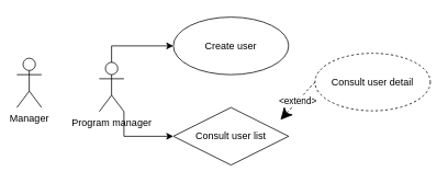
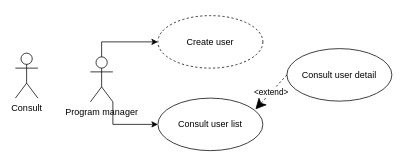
  <mxCell id="0" />
  <mxCell id="1" parent="0" />
- <mxCell id="2" value="Create user" style="ellipse;whiteSpace=wrap;html=1;" vertex="1" parent="1"><mxGeometry x="210" y="20" width="140" height="70" as="geometry" /></mxCell>
- <mxCell id="3" value="Consult user list" style="rhombus;whiteSpace=wrap;html=1;" vertex="1" parent="1"><mxGeometry x="210" y="130" width="140" height="70" as="geometry" /></mxCell>
- <mxCell id="4" value="Consult user detail" style="ellipse;whiteSpace=wrap;html=1;dashed=1;" vertex="1" parent="1"><mxGeometry x="382" y="64" width="140" height="70" as="geometry" /></mxCell>
+ <mxCell id="2" value="Create user" style="ellipse;whiteSpace=wrap;html=1;dashed=1;" vertex="1" parent="1"><mxGeometry x="210" y="20" width="140" height="70" as="geometry" /></mxCell>
+ <mxCell id="3" value="Consult user list" style="ellipse;whiteSpace=wrap;html=1;" vertex="1" parent="1"><mxGeometry x="210" y="130" width="140" height="70" as="geometry" /></mxCell>
+ <mxCell id="4" value="Consult user detail" style="ellipse;whiteSpace=wrap;html=1;" vertex="1" parent="1"><mxGeometry x="382" y="64" width="140" height="70" as="geometry" /></mxCell>
  <mxCell id="5" value="&amp;lt;extend&amp;gt;" style="endArrow=classic;endSize=12;dashed=1;html=1;rounded=0;entryX=0.929;entryY=0.214;entryDx=0;entryDy=0;entryPerimeter=0;exitX=0;exitY=0.5;exitDx=0;exitDy=0;" edge="1" parent="1" source="4" target="3"><mxGeometry width="160" relative="1" as="geometry"><mxPoint x="230" y="130" as="sourcePoint" /><mxPoint x="390" y="130" as="targetPoint" /></mxGeometry></mxCell>
- <mxCell id="6" value="Manager" style="shape=umlActor;verticalLabelPosition=bottom;verticalAlign=top;html=1;" vertex="1" parent="1"><mxGeometry x="20" y="70" width="30" height="60" as="geometry" /></mxCell>
+ <mxCell id="6" value="Consult" style="shape=umlActor;verticalLabelPosition=bottom;verticalAlign=top;html=1;" vertex="1" parent="1"><mxGeometry x="20" y="70" width="30" height="60" as="geometry" /></mxCell>
  <mxCell id="7" style="edgeStyle=orthogonalEdgeStyle;rounded=0;orthogonalLoop=1;jettySize=auto;html=1;exitX=0.5;exitY=0;exitDx=0;exitDy=0;exitPerimeter=0;" edge="1" parent="1" source="9" target="2"><mxGeometry relative="1" as="geometry" /></mxCell>
  <mxCell id="8" style="edgeStyle=orthogonalEdgeStyle;rounded=0;orthogonalLoop=1;jettySize=auto;html=1;exitX=1;exitY=1;exitDx=0;exitDy=0;exitPerimeter=0;" edge="1" parent="1" source="9" target="3"><mxGeometry relative="1" as="geometry" /></mxCell>
  <mxCell id="9" value="Program manager" style="shape=umlActor;verticalLabelPosition=bottom;verticalAlign=top;html=1;" vertex="1" parent="1"><mxGeometry x="120" y="75" width="30" height="60" as="geometry" /></mxCell>
